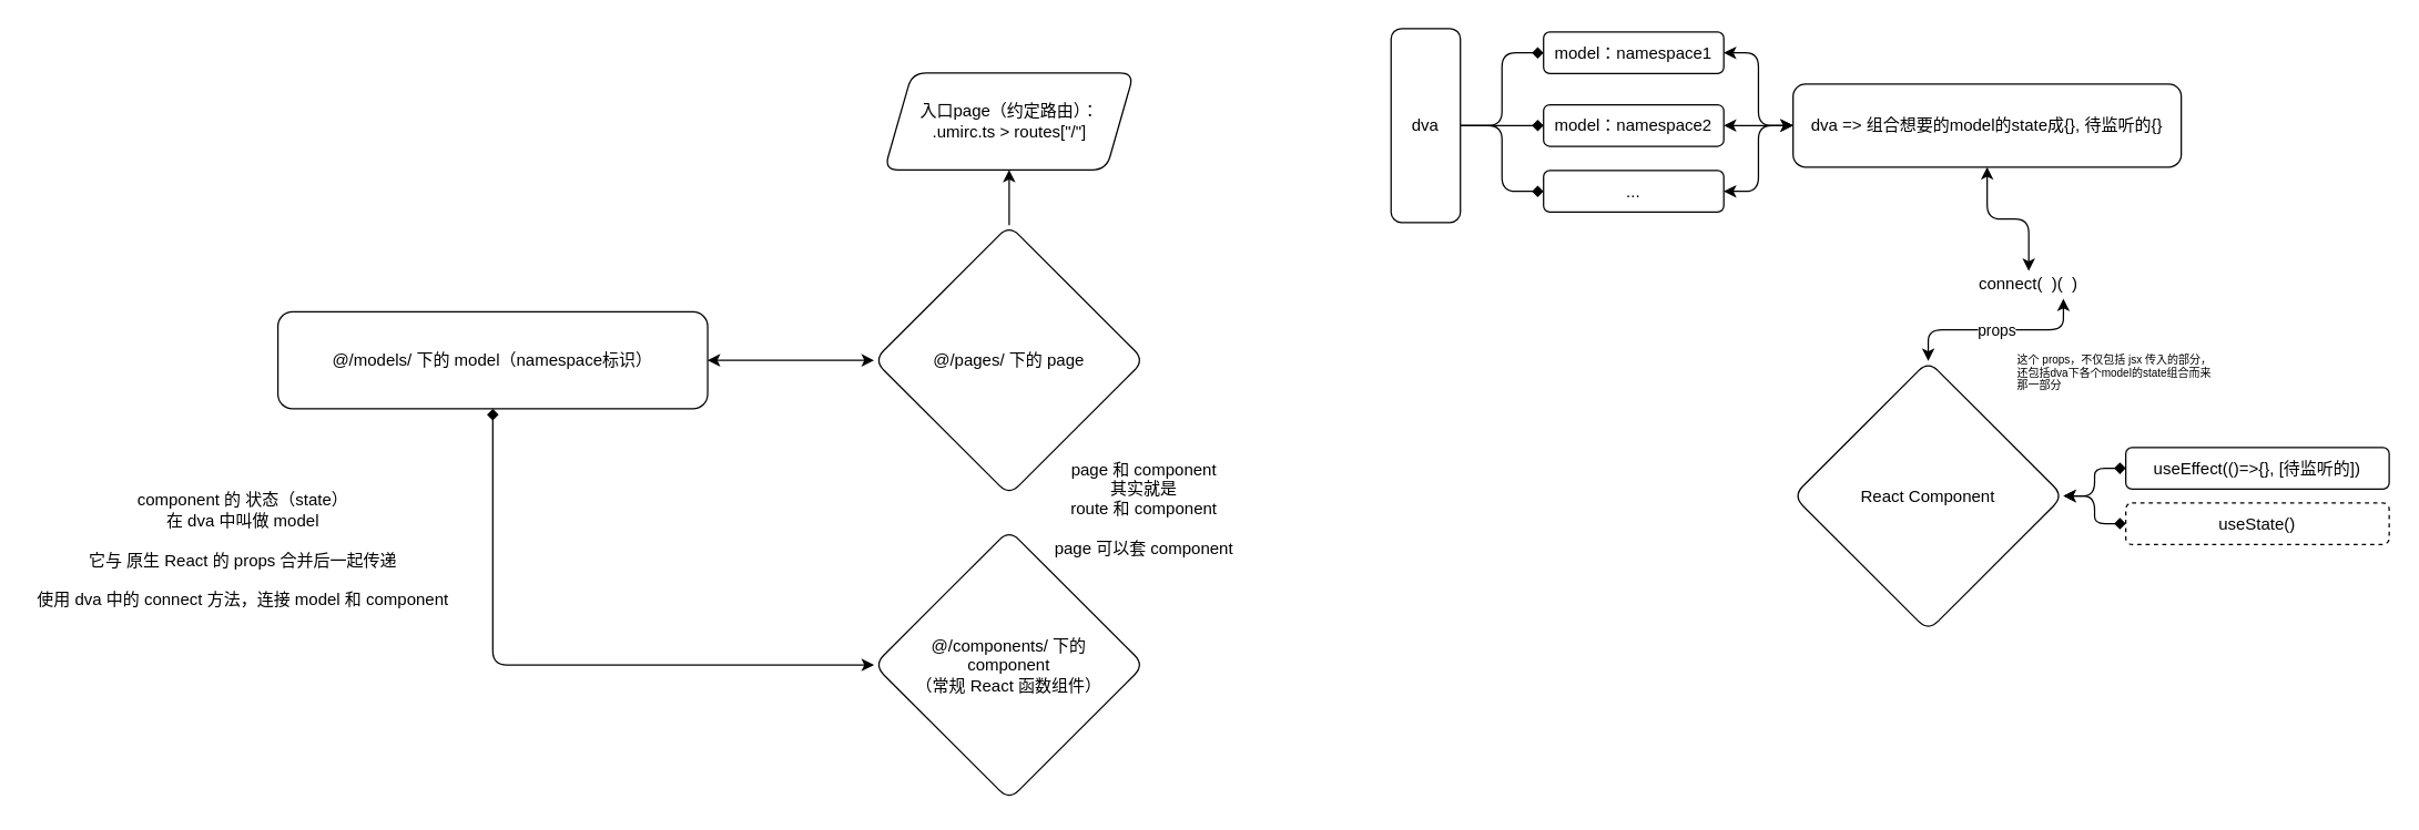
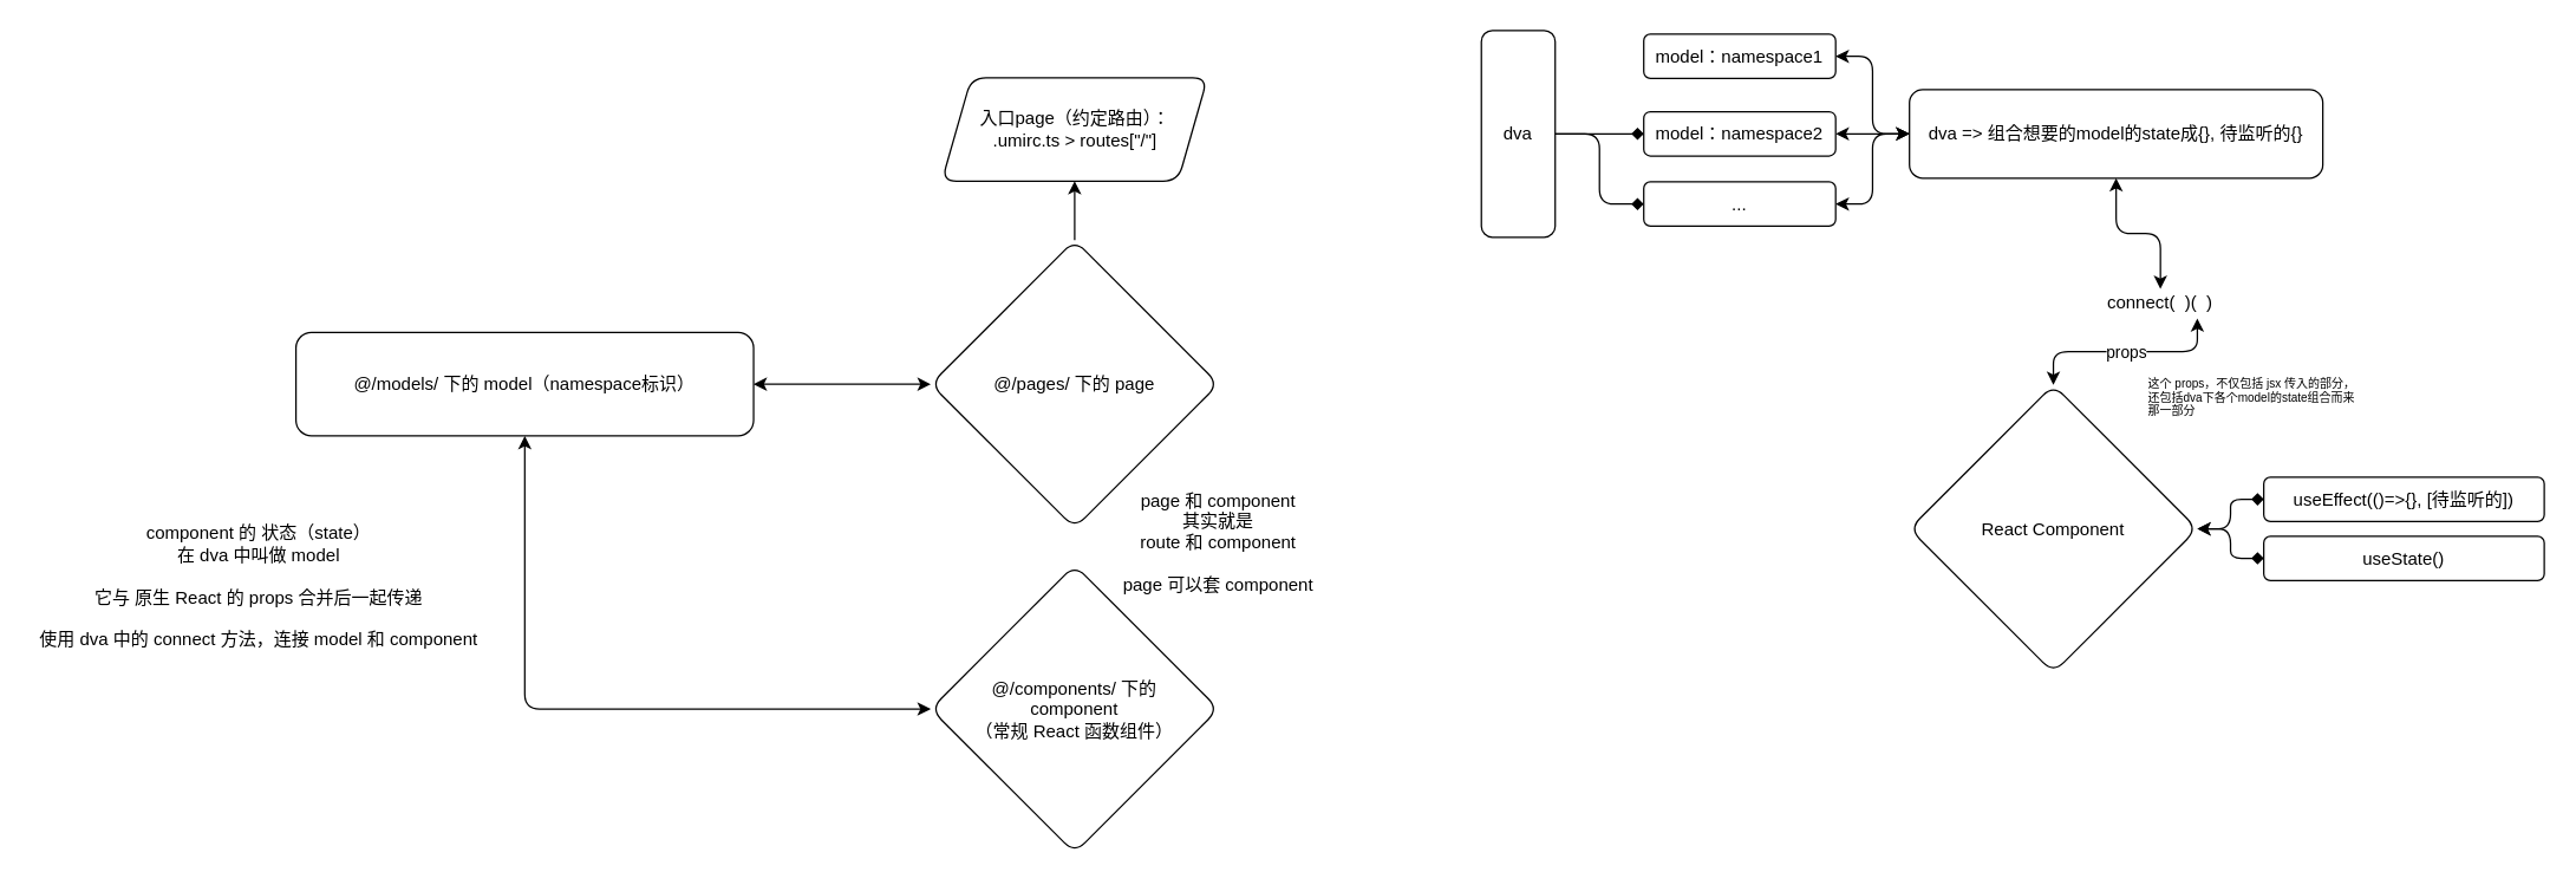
  <mxCell id="0" />
  <mxCell id="1" parent="0" />
  <mxCell id="2" value="" style="edgeStyle=orthogonalEdgeStyle;rounded=1;orthogonalLoop=1;jettySize=auto;html=1;startArrow=classic;startFill=1;strokeWidth=1;" edge="1" parent="1" source="3" target="5"><mxGeometry relative="1" as="geometry" /></mxCell>
  <mxCell id="3" value="@/models/ 下的 model（namespace标识）" style="rounded=1;whiteSpace=wrap;html=1;" vertex="1" parent="1"><mxGeometry x="200" y="224.5" width="310" height="70" as="geometry" /></mxCell>
  <mxCell id="4" value="" style="edgeStyle=orthogonalEdgeStyle;rounded=0;orthogonalLoop=1;jettySize=auto;html=1;" edge="1" parent="1" source="5" target="6"><mxGeometry relative="1" as="geometry" /></mxCell>
  <mxCell id="5" value="@/pages/ 下的 page" style="rhombus;whiteSpace=wrap;html=1;rounded=1;" vertex="1" parent="1"><mxGeometry x="630" y="162" width="195" height="195" as="geometry" /></mxCell>
  <mxCell id="6" value="入口page（约定路由）：&lt;br&gt;.umirc.ts &amp;gt; routes[&quot;/&quot;]" style="shape=parallelogram;perimeter=parallelogramPerimeter;whiteSpace=wrap;html=1;fixedSize=1;rounded=1;" vertex="1" parent="1"><mxGeometry x="637.5" y="52" width="180" height="70" as="geometry" /></mxCell>
- <mxCell id="7" style="edgeStyle=orthogonalEdgeStyle;rounded=1;orthogonalLoop=1;jettySize=auto;html=1;startArrow=classic;startFill=1;strokeWidth=1;endArrow=diamond;" edge="1" parent="1" source="8" target="3"><mxGeometry relative="1" as="geometry" /></mxCell>
+ <mxCell id="7" style="edgeStyle=orthogonalEdgeStyle;rounded=1;orthogonalLoop=1;jettySize=auto;html=1;startArrow=classic;startFill=1;strokeWidth=1;" edge="1" parent="1" source="8" target="3"><mxGeometry relative="1" as="geometry" /></mxCell>
  <mxCell id="8" value="@/components/ 下的&lt;br&gt;component&lt;br&gt;（常规 React 函数组件）" style="rhombus;whiteSpace=wrap;html=1;rounded=1;" vertex="1" parent="1"><mxGeometry x="630" y="382" width="195" height="195" as="geometry" /></mxCell>
  <mxCell id="9" value="page 和 component&lt;br&gt;其实就是 &lt;br&gt;route 和 component&lt;br&gt;&lt;br&gt;page 可以套 component" style="text;html=1;strokeColor=none;fillColor=none;align=center;verticalAlign=middle;whiteSpace=wrap;rounded=0;" vertex="1" parent="1"><mxGeometry x="740" y="312" width="170" height="110" as="geometry" /></mxCell>
  <mxCell id="10" value="component 的 状态（state）&lt;br&gt;在 dva 中叫做 model&lt;br&gt;&lt;br&gt;它与 原生 React 的 props 合并后一起传递&lt;br&gt;&lt;br&gt;使用 dva 中的 connect 方法，连接 model 和 component" style="text;html=1;strokeColor=none;fillColor=none;align=center;verticalAlign=middle;whiteSpace=wrap;rounded=0;" vertex="1" parent="1"><mxGeometry x="20" y="342" width="310" height="110" as="geometry" /></mxCell>
- <mxCell id="11" value="" style="edgeStyle=orthogonalEdgeStyle;rounded=1;orthogonalLoop=1;jettySize=auto;html=1;startArrow=none;startFill=0;strokeWidth=1;endArrow=diamond;endFill=1;" edge="1" parent="1" source="14" target="16"><mxGeometry relative="1" as="geometry" /></mxCell>
  <mxCell id="12" style="edgeStyle=orthogonalEdgeStyle;rounded=1;orthogonalLoop=1;jettySize=auto;html=1;exitX=1;exitY=0.5;exitDx=0;exitDy=0;entryX=0;entryY=0.5;entryDx=0;entryDy=0;startArrow=none;startFill=0;strokeWidth=1;endArrow=diamond;endFill=1;" edge="1" parent="1" source="14" target="18"><mxGeometry relative="1" as="geometry" /></mxCell>
  <mxCell id="13" style="edgeStyle=orthogonalEdgeStyle;rounded=1;orthogonalLoop=1;jettySize=auto;html=1;exitX=1;exitY=0.5;exitDx=0;exitDy=0;entryX=0;entryY=0.5;entryDx=0;entryDy=0;startArrow=none;startFill=0;strokeWidth=1;endArrow=diamond;endFill=1;" edge="1" parent="1" source="14" target="20"><mxGeometry relative="1" as="geometry" /></mxCell>
  <mxCell id="14" value="dva" style="rounded=1;whiteSpace=wrap;html=1;" vertex="1" parent="1"><mxGeometry x="1003" y="20" width="50" height="140" as="geometry" /></mxCell>
  <mxCell id="15" style="edgeStyle=orthogonalEdgeStyle;rounded=1;orthogonalLoop=1;jettySize=auto;html=1;exitX=1;exitY=0.5;exitDx=0;exitDy=0;entryX=0;entryY=0.5;entryDx=0;entryDy=0;startArrow=classic;startFill=1;strokeWidth=1;" edge="1" parent="1" source="16" target="24"><mxGeometry relative="1" as="geometry" /></mxCell>
  <mxCell id="16" value="model：namespace1" style="rounded=1;whiteSpace=wrap;html=1;" vertex="1" parent="1"><mxGeometry x="1113" y="22.5" width="130" height="30" as="geometry" /></mxCell>
  <mxCell id="17" style="edgeStyle=orthogonalEdgeStyle;rounded=1;orthogonalLoop=1;jettySize=auto;html=1;exitX=1;exitY=0.5;exitDx=0;exitDy=0;startArrow=classic;startFill=1;strokeWidth=1;entryX=0;entryY=0.5;entryDx=0;entryDy=0;" edge="1" parent="1" source="18" target="24"><mxGeometry relative="1" as="geometry"><mxPoint x="1333" y="92.5" as="targetPoint" /></mxGeometry></mxCell>
  <mxCell id="18" value="model：namespace2" style="rounded=1;whiteSpace=wrap;html=1;" vertex="1" parent="1"><mxGeometry x="1113" y="75" width="130" height="30" as="geometry" /></mxCell>
  <mxCell id="19" style="edgeStyle=orthogonalEdgeStyle;rounded=1;orthogonalLoop=1;jettySize=auto;html=1;exitX=1;exitY=0.5;exitDx=0;exitDy=0;entryX=0;entryY=0.5;entryDx=0;entryDy=0;startArrow=classic;startFill=1;strokeWidth=1;" edge="1" parent="1" source="20" target="24"><mxGeometry relative="1" as="geometry" /></mxCell>
  <mxCell id="20" value="..." style="rounded=1;whiteSpace=wrap;html=1;" vertex="1" parent="1"><mxGeometry x="1113" y="122.5" width="130" height="30" as="geometry" /></mxCell>
  <mxCell id="21" value="props" style="edgeStyle=orthogonalEdgeStyle;rounded=1;orthogonalLoop=1;jettySize=auto;html=1;exitX=0.75;exitY=1;exitDx=0;exitDy=0;entryX=0.5;entryY=0;entryDx=0;entryDy=0;startArrow=classic;startFill=1;strokeWidth=1;" edge="1" parent="1" source="22" target="27"><mxGeometry relative="1" as="geometry" /></mxCell>
  <mxCell id="22" value="connect(&amp;nbsp; )(&amp;nbsp; )" style="text;html=1;strokeColor=none;fillColor=none;align=center;verticalAlign=middle;whiteSpace=wrap;rounded=0;" vertex="1" parent="1"><mxGeometry x="1413" y="195" width="100" height="20" as="geometry" /></mxCell>
  <mxCell id="23" style="edgeStyle=orthogonalEdgeStyle;rounded=1;orthogonalLoop=1;jettySize=auto;html=1;exitX=0.5;exitY=1;exitDx=0;exitDy=0;startArrow=classic;startFill=1;strokeWidth=1;" edge="1" parent="1" source="24" target="22"><mxGeometry relative="1" as="geometry" /></mxCell>
  <mxCell id="24" value="dva =&amp;gt; 组合想要的model的state成{}, 待监听的{}" style="rounded=1;whiteSpace=wrap;html=1;" vertex="1" parent="1"><mxGeometry x="1293" y="60" width="280" height="60" as="geometry" /></mxCell>
  <mxCell id="25" value="" style="edgeStyle=orthogonalEdgeStyle;rounded=1;orthogonalLoop=1;jettySize=auto;html=1;startArrow=classic;startFill=1;endArrow=diamond;endFill=1;strokeWidth=1;fontSize=8;" edge="1" parent="1" source="27" target="29"><mxGeometry relative="1" as="geometry" /></mxCell>
  <mxCell id="26" style="edgeStyle=orthogonalEdgeStyle;rounded=1;orthogonalLoop=1;jettySize=auto;html=1;exitX=1;exitY=0.5;exitDx=0;exitDy=0;startArrow=classic;startFill=1;endArrow=diamond;endFill=1;strokeWidth=1;fontSize=8;" edge="1" parent="1" source="27" target="30"><mxGeometry relative="1" as="geometry" /></mxCell>
  <mxCell id="27" value="React Component" style="rhombus;whiteSpace=wrap;html=1;rounded=1;" vertex="1" parent="1"><mxGeometry x="1293" y="260" width="195" height="195" as="geometry" /></mxCell>
  <mxCell id="28" value="这个 props，不仅包括 jsx 传入的部分，还包括dva下各个model的state组合而来那一部分" style="text;html=1;strokeColor=none;fillColor=none;align=left;verticalAlign=middle;whiteSpace=wrap;rounded=0;fontSize=8;" vertex="1" parent="1"><mxGeometry x="1453" y="252.5" width="150" height="32.5" as="geometry" /></mxCell>
  <mxCell id="29" value="useEffect(()=&amp;gt;{}, [待监听的])" style="whiteSpace=wrap;html=1;rounded=1;" vertex="1" parent="1"><mxGeometry x="1533" y="322.5" width="190" height="30" as="geometry" /></mxCell>
- <mxCell id="30" value="useState()" style="whiteSpace=wrap;html=1;rounded=1;dashed=1;" vertex="1" parent="1"><mxGeometry x="1533" y="362.5" width="190" height="30" as="geometry" /></mxCell>
+ <mxCell id="30" value="useState()" style="whiteSpace=wrap;html=1;rounded=1;" vertex="1" parent="1"><mxGeometry x="1533" y="362.5" width="190" height="30" as="geometry" /></mxCell>
